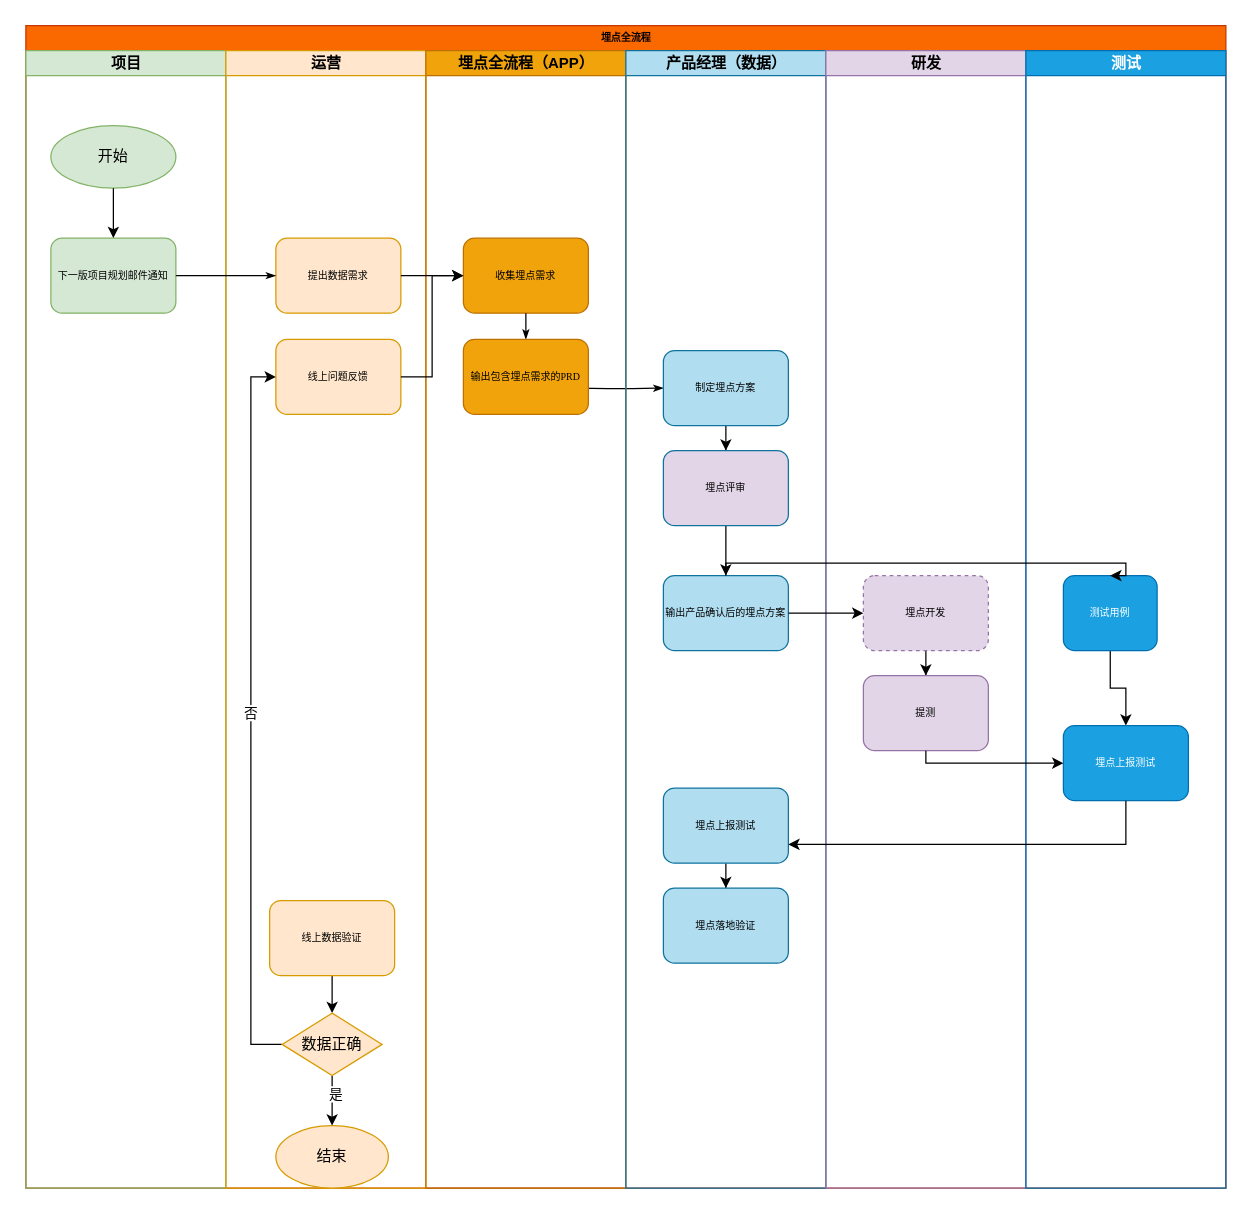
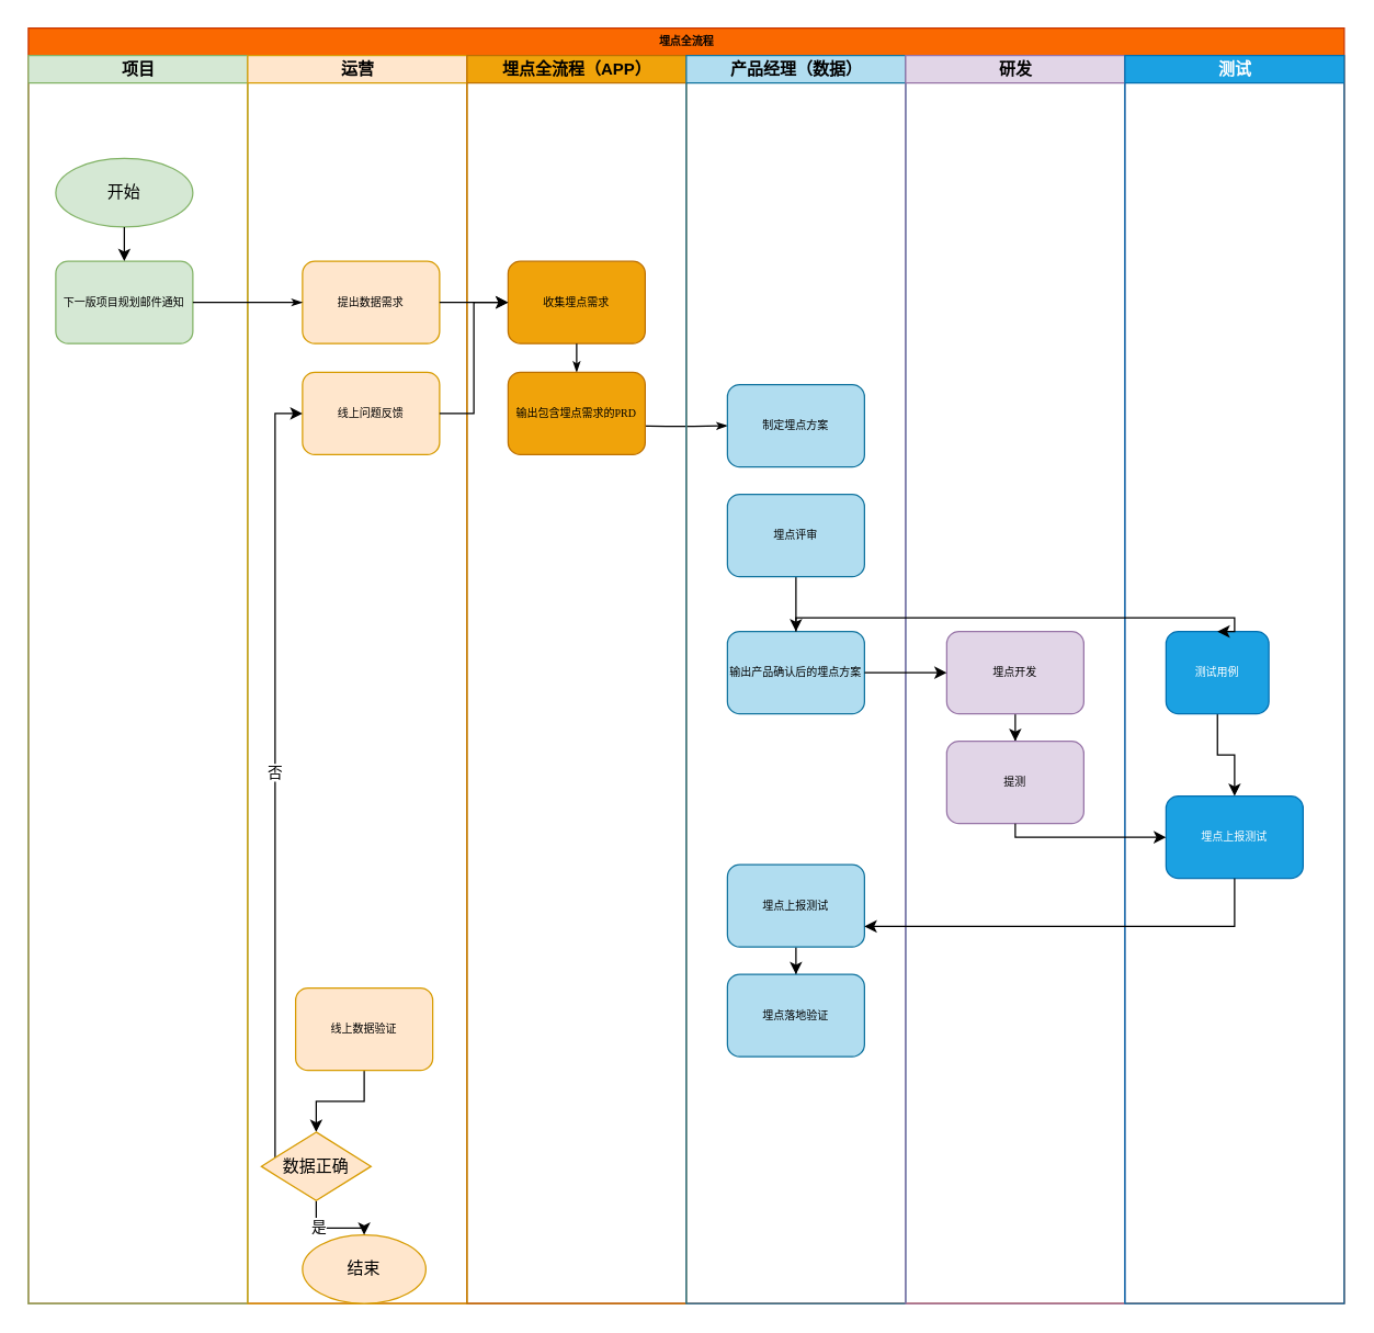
  <mxCell id="0" />
  <mxCell id="1" parent="0" />
  <mxCell id="2" value="埋点全流程" style="swimlane;html=1;childLayout=stackLayout;startSize=20;rounded=0;shadow=0;labelBackgroundColor=none;strokeWidth=1;fontFamily=Verdana;fontSize=8;align=center;fillColor=#fa6800;strokeColor=#C73500;fontColor=#000000;" parent="1" vertex="1"><mxGeometry x="20" y="20" width="960" height="930" as="geometry" /></mxCell>
  <mxCell id="3" value="项目" style="swimlane;html=1;startSize=20;fillColor=#d5e8d4;strokeColor=#82b366;" parent="2" vertex="1"><mxGeometry y="20" width="160" height="910" as="geometry" /></mxCell>
- <mxCell id="4" value="开始" style="ellipse;whiteSpace=wrap;html=1;fillColor=#d5e8d4;strokeColor=#82b366;" parent="3" vertex="1"><mxGeometry x="20" y="60" width="100" height="50" as="geometry" /></mxCell>
+ <mxCell id="4" value="开始" style="ellipse;whiteSpace=wrap;html=1;fillColor=#d5e8d4;strokeColor=#82b366;" parent="3" vertex="1"><mxGeometry x="20" y="75" width="100" height="50" as="geometry" /></mxCell>
  <mxCell id="5" style="edgeStyle=orthogonalEdgeStyle;rounded=1;html=1;labelBackgroundColor=none;startArrow=none;startFill=0;startSize=5;endArrow=classicThin;endFill=1;endSize=5;jettySize=auto;orthogonalLoop=1;strokeWidth=1;fontFamily=Verdana;fontSize=8" parent="2" target="22" edge="1"><mxGeometry relative="1" as="geometry"><mxPoint x="440" y="290" as="sourcePoint" /></mxGeometry></mxCell>
  <mxCell id="6" value="运营" style="swimlane;html=1;startSize=20;fillColor=#ffe6cc;strokeColor=#d79b00;" parent="2" vertex="1"><mxGeometry x="160" y="20" width="160" height="910" as="geometry" /></mxCell>
  <mxCell id="7" value="提出数据需求" style="rounded=1;whiteSpace=wrap;html=1;shadow=0;labelBackgroundColor=none;strokeWidth=1;fontFamily=Verdana;fontSize=8;align=center;fillColor=#ffe6cc;strokeColor=#d79b00;" parent="6" vertex="1"><mxGeometry x="40" y="150" width="100" height="60" as="geometry" /></mxCell>
  <mxCell id="8" value="线上问题反馈" style="rounded=1;whiteSpace=wrap;html=1;shadow=0;labelBackgroundColor=none;strokeWidth=1;fontFamily=Verdana;fontSize=8;align=center;fillColor=#ffe6cc;strokeColor=#d79b00;" parent="6" vertex="1"><mxGeometry x="40" y="231" width="100" height="60" as="geometry" /></mxCell>
  <mxCell id="9" style="edgeStyle=orthogonalEdgeStyle;rounded=0;orthogonalLoop=1;jettySize=auto;html=1;entryX=0.5;entryY=0;entryDx=0;entryDy=0;" parent="6" source="10" target="15" edge="1"><mxGeometry relative="1" as="geometry" /></mxCell>
  <mxCell id="10" value="线上数据验证" style="rounded=1;whiteSpace=wrap;html=1;shadow=0;labelBackgroundColor=none;strokeWidth=1;fontFamily=Verdana;fontSize=8;align=center;fillColor=#ffe6cc;strokeColor=#d79b00;" parent="6" vertex="1"><mxGeometry x="35" y="680" width="100" height="60" as="geometry" /></mxCell>
  <mxCell id="11" value="结束" style="ellipse;whiteSpace=wrap;html=1;fillColor=#ffe6cc;strokeColor=#d79b00;" parent="6" vertex="1"><mxGeometry x="40" y="860" width="90" height="50" as="geometry" /></mxCell>
  <mxCell id="12" style="edgeStyle=orthogonalEdgeStyle;rounded=0;orthogonalLoop=1;jettySize=auto;html=1;entryX=0.5;entryY=0;entryDx=0;entryDy=0;" parent="6" source="15" target="11" edge="1"><mxGeometry relative="1" as="geometry" /></mxCell>
  <mxCell id="13" value="是" style="edgeLabel;html=1;align=center;verticalAlign=middle;resizable=0;points=[];" parent="12" vertex="1" connectable="0"><mxGeometry x="-0.3" y="2" relative="1" as="geometry"><mxPoint as="offset" /></mxGeometry></mxCell>
  <mxCell id="14" value="否" style="edgeStyle=orthogonalEdgeStyle;rounded=0;orthogonalLoop=1;jettySize=auto;html=1;entryX=0;entryY=0.5;entryDx=0;entryDy=0;" parent="6" source="15" target="8" edge="1"><mxGeometry relative="1" as="geometry"><Array as="points"><mxPoint x="20" y="795" /><mxPoint x="20" y="261" /></Array></mxGeometry></mxCell>
- <mxCell id="15" value="数据正确" style="rhombus;whiteSpace=wrap;html=1;fillColor=#ffe6cc;strokeColor=#d79b00;" parent="6" vertex="1"><mxGeometry x="45" y="770" width="80" height="50" as="geometry" /></mxCell>
+ <mxCell id="15" value="数据正确" style="rhombus;whiteSpace=wrap;html=1;fillColor=#ffe6cc;strokeColor=#d79b00;" parent="6" vertex="1"><mxGeometry x="10" y="785" width="80" height="50" as="geometry" /></mxCell>
  <mxCell id="16" value="埋点全流程（APP）" style="swimlane;html=1;startSize=20;fillColor=#f0a30a;strokeColor=#BD7000;fontColor=#000000;" parent="2" vertex="1"><mxGeometry x="320" y="20" width="160" height="910" as="geometry" /></mxCell>
  <mxCell id="17" value="收集埋点需求" style="rounded=1;whiteSpace=wrap;html=1;shadow=0;labelBackgroundColor=none;strokeWidth=1;fontFamily=Verdana;fontSize=8;align=center;fillColor=#f0a30a;strokeColor=#BD7000;fontColor=#000000;" parent="16" vertex="1"><mxGeometry x="30" y="150" width="100" height="60" as="geometry" /></mxCell>
  <mxCell id="18" style="edgeStyle=orthogonalEdgeStyle;rounded=1;html=1;labelBackgroundColor=none;startArrow=none;startFill=0;startSize=5;endArrow=classicThin;endFill=1;endSize=5;jettySize=auto;orthogonalLoop=1;strokeWidth=1;fontFamily=Verdana;fontSize=8" parent="16" source="17" target="19" edge="1"><mxGeometry relative="1" as="geometry"><mxPoint x="80" y="240" as="targetPoint" /></mxGeometry></mxCell>
  <mxCell id="19" value="输出包含埋点需求的PRD" style="rounded=1;whiteSpace=wrap;html=1;shadow=0;labelBackgroundColor=none;strokeWidth=1;fontFamily=Verdana;fontSize=8;align=center;fillColor=#f0a30a;strokeColor=#BD7000;fontColor=#000000;" parent="16" vertex="1"><mxGeometry x="30" y="231" width="100" height="60" as="geometry" /></mxCell>
  <mxCell id="20" value="产品经理（数据）" style="swimlane;html=1;startSize=20;fillColor=#b1ddf0;strokeColor=#10739e;" parent="2" vertex="1"><mxGeometry x="480" y="20" width="160" height="910" as="geometry" /></mxCell>
- <mxCell id="21" style="edgeStyle=orthogonalEdgeStyle;rounded=0;orthogonalLoop=1;jettySize=auto;html=1;" parent="20" source="22" target="24" edge="1"><mxGeometry relative="1" as="geometry" /></mxCell>
  <mxCell id="22" value="制定埋点方案" style="rounded=1;whiteSpace=wrap;html=1;shadow=0;labelBackgroundColor=none;strokeWidth=1;fontFamily=Verdana;fontSize=8;align=center;fillColor=#b1ddf0;strokeColor=#10739e;" parent="20" vertex="1"><mxGeometry x="30" y="240" width="100" height="60" as="geometry" /></mxCell>
  <mxCell id="23" value="" style="edgeStyle=orthogonalEdgeStyle;rounded=0;orthogonalLoop=1;jettySize=auto;html=1;" parent="20" source="24" target="25" edge="1"><mxGeometry relative="1" as="geometry" /></mxCell>
- <mxCell id="24" value="埋点评审" style="rounded=1;whiteSpace=wrap;html=1;shadow=0;labelBackgroundColor=none;strokeWidth=1;fontFamily=Verdana;fontSize=8;align=center;fillColor=#e1d5e7;strokeColor=#10739e;" parent="20" vertex="1"><mxGeometry x="30" y="320" width="100" height="60" as="geometry" /></mxCell>
+ <mxCell id="24" value="埋点评审" style="rounded=1;whiteSpace=wrap;html=1;shadow=0;labelBackgroundColor=none;strokeWidth=1;fontFamily=Verdana;fontSize=8;align=center;fillColor=#b1ddf0;strokeColor=#10739e;" parent="20" vertex="1"><mxGeometry x="30" y="320" width="100" height="60" as="geometry" /></mxCell>
  <mxCell id="25" value="&lt;span&gt;输出产品确认后的埋点方案&lt;/span&gt;" style="rounded=1;whiteSpace=wrap;html=1;shadow=0;labelBackgroundColor=none;strokeWidth=1;fontFamily=Verdana;fontSize=8;align=center;fillColor=#b1ddf0;strokeColor=#10739e;" parent="20" vertex="1"><mxGeometry x="30" y="420" width="100" height="60" as="geometry" /></mxCell>
  <mxCell id="26" style="edgeStyle=orthogonalEdgeStyle;rounded=0;orthogonalLoop=1;jettySize=auto;html=1;entryX=0.5;entryY=0;entryDx=0;entryDy=0;" parent="20" source="27" target="28" edge="1"><mxGeometry relative="1" as="geometry" /></mxCell>
  <mxCell id="27" value="埋点上报测试" style="rounded=1;whiteSpace=wrap;html=1;shadow=0;labelBackgroundColor=none;strokeWidth=1;fontFamily=Verdana;fontSize=8;align=center;fillColor=#b1ddf0;strokeColor=#10739e;" parent="20" vertex="1"><mxGeometry x="30" y="590" width="100" height="60" as="geometry" /></mxCell>
  <mxCell id="28" value="埋点落地验证" style="rounded=1;whiteSpace=wrap;html=1;shadow=0;labelBackgroundColor=none;strokeWidth=1;fontFamily=Verdana;fontSize=8;align=center;fillColor=#b1ddf0;strokeColor=#10739e;" parent="20" vertex="1"><mxGeometry x="30" y="670" width="100" height="60" as="geometry" /></mxCell>
  <mxCell id="29" value="研发" style="swimlane;html=1;startSize=20;fillColor=#e1d5e7;strokeColor=#9673a6;" parent="2" vertex="1"><mxGeometry x="640" y="20" width="160" height="910" as="geometry" /></mxCell>
  <mxCell id="30" style="edgeStyle=orthogonalEdgeStyle;rounded=0;orthogonalLoop=1;jettySize=auto;html=1;entryX=0.5;entryY=0;entryDx=0;entryDy=0;" parent="29" source="31" target="32" edge="1"><mxGeometry relative="1" as="geometry" /></mxCell>
- <mxCell id="31" value="埋点开发" style="rounded=1;whiteSpace=wrap;html=1;shadow=0;labelBackgroundColor=none;strokeWidth=1;fontFamily=Verdana;fontSize=8;align=center;fillColor=#e1d5e7;strokeColor=#9673a6;dashed=1;" parent="29" vertex="1"><mxGeometry x="30" y="420" width="100" height="60" as="geometry" /></mxCell>
+ <mxCell id="31" value="埋点开发" style="rounded=1;whiteSpace=wrap;html=1;shadow=0;labelBackgroundColor=none;strokeWidth=1;fontFamily=Verdana;fontSize=8;align=center;fillColor=#e1d5e7;strokeColor=#9673a6;" parent="29" vertex="1"><mxGeometry x="30" y="420" width="100" height="60" as="geometry" /></mxCell>
  <mxCell id="32" value="提测" style="rounded=1;whiteSpace=wrap;html=1;shadow=0;labelBackgroundColor=none;strokeWidth=1;fontFamily=Verdana;fontSize=8;align=center;fillColor=#e1d5e7;strokeColor=#9673a6;" parent="29" vertex="1"><mxGeometry x="30" y="500" width="100" height="60" as="geometry" /></mxCell>
  <mxCell id="33" value="测试" style="swimlane;html=1;startSize=20;fillColor=#1ba1e2;strokeColor=#006EAF;fontColor=#ffffff;" parent="2" vertex="1"><mxGeometry x="800" y="20" width="160" height="910" as="geometry" /></mxCell>
  <mxCell id="34" style="edgeStyle=orthogonalEdgeStyle;rounded=0;orthogonalLoop=1;jettySize=auto;html=1;entryX=0.5;entryY=0;entryDx=0;entryDy=0;" parent="33" source="35" target="36" edge="1"><mxGeometry relative="1" as="geometry" /></mxCell>
  <mxCell id="35" value="测试用例" style="rounded=1;whiteSpace=wrap;html=1;shadow=0;labelBackgroundColor=none;strokeWidth=1;fontFamily=Verdana;fontSize=8;align=center;fillColor=#1ba1e2;strokeColor=#006EAF;fontColor=#ffffff;" parent="33" vertex="1"><mxGeometry x="30" y="420" width="75" height="60" as="geometry" /></mxCell>
  <mxCell id="36" value="埋点上报测试" style="rounded=1;whiteSpace=wrap;html=1;shadow=0;labelBackgroundColor=none;strokeWidth=1;fontFamily=Verdana;fontSize=8;align=center;fillColor=#1ba1e2;strokeColor=#006EAF;fontColor=#ffffff;" parent="33" vertex="1"><mxGeometry x="30" y="540" width="100" height="60" as="geometry" /></mxCell>
  <mxCell id="37" style="edgeStyle=orthogonalEdgeStyle;rounded=0;orthogonalLoop=1;jettySize=auto;html=1;exitX=1;exitY=0.5;exitDx=0;exitDy=0;entryX=0;entryY=0.5;entryDx=0;entryDy=0;" parent="2" source="7" target="17" edge="1"><mxGeometry relative="1" as="geometry" /></mxCell>
  <mxCell id="38" style="edgeStyle=orthogonalEdgeStyle;rounded=0;orthogonalLoop=1;jettySize=auto;html=1;entryX=0;entryY=0.5;entryDx=0;entryDy=0;" parent="2" source="8" target="17" edge="1"><mxGeometry relative="1" as="geometry" /></mxCell>
  <mxCell id="39" style="edgeStyle=orthogonalEdgeStyle;rounded=0;orthogonalLoop=1;jettySize=auto;html=1;entryX=0.5;entryY=0;entryDx=0;entryDy=0;" parent="2" source="25" target="35" edge="1"><mxGeometry relative="1" as="geometry"><Array as="points"><mxPoint x="560" y="430" /><mxPoint x="880" y="430" /></Array></mxGeometry></mxCell>
  <mxCell id="40" style="edgeStyle=orthogonalEdgeStyle;rounded=0;orthogonalLoop=1;jettySize=auto;html=1;" parent="2" source="25" target="31" edge="1"><mxGeometry relative="1" as="geometry" /></mxCell>
  <mxCell id="41" style="edgeStyle=orthogonalEdgeStyle;rounded=0;orthogonalLoop=1;jettySize=auto;html=1;entryX=0;entryY=0.5;entryDx=0;entryDy=0;" parent="2" source="32" target="36" edge="1"><mxGeometry relative="1" as="geometry"><Array as="points"><mxPoint x="720" y="590" /></Array></mxGeometry></mxCell>
  <mxCell id="42" style="edgeStyle=orthogonalEdgeStyle;rounded=0;orthogonalLoop=1;jettySize=auto;html=1;entryX=1;entryY=0.75;entryDx=0;entryDy=0;" parent="2" source="36" target="27" edge="1"><mxGeometry relative="1" as="geometry"><Array as="points"><mxPoint x="880" y="655" /></Array></mxGeometry></mxCell>
  <mxCell id="43" value="下一版项目规划邮件通知" style="rounded=1;whiteSpace=wrap;html=1;shadow=0;labelBackgroundColor=none;strokeWidth=1;fontFamily=Verdana;fontSize=8;align=center;fillColor=#d5e8d4;strokeColor=#82b366;" parent="1" vertex="1"><mxGeometry x="40" y="190" width="100" height="60" as="geometry" /></mxCell>
  <mxCell id="44" style="edgeStyle=orthogonalEdgeStyle;rounded=1;html=1;labelBackgroundColor=none;startArrow=none;startFill=0;startSize=5;endArrow=classicThin;endFill=1;endSize=5;jettySize=auto;orthogonalLoop=1;strokeWidth=1;fontFamily=Verdana;fontSize=8;exitX=1;exitY=0.5;exitDx=0;exitDy=0;" parent="1" source="43" target="7" edge="1"><mxGeometry relative="1" as="geometry"><mxPoint x="140" y="135" as="sourcePoint" /></mxGeometry></mxCell>
  <mxCell id="45" style="edgeStyle=orthogonalEdgeStyle;rounded=0;orthogonalLoop=1;jettySize=auto;html=1;exitX=0.5;exitY=1;exitDx=0;exitDy=0;entryX=0.5;entryY=0;entryDx=0;entryDy=0;" parent="1" source="4" target="43" edge="1"><mxGeometry relative="1" as="geometry" /></mxCell>
